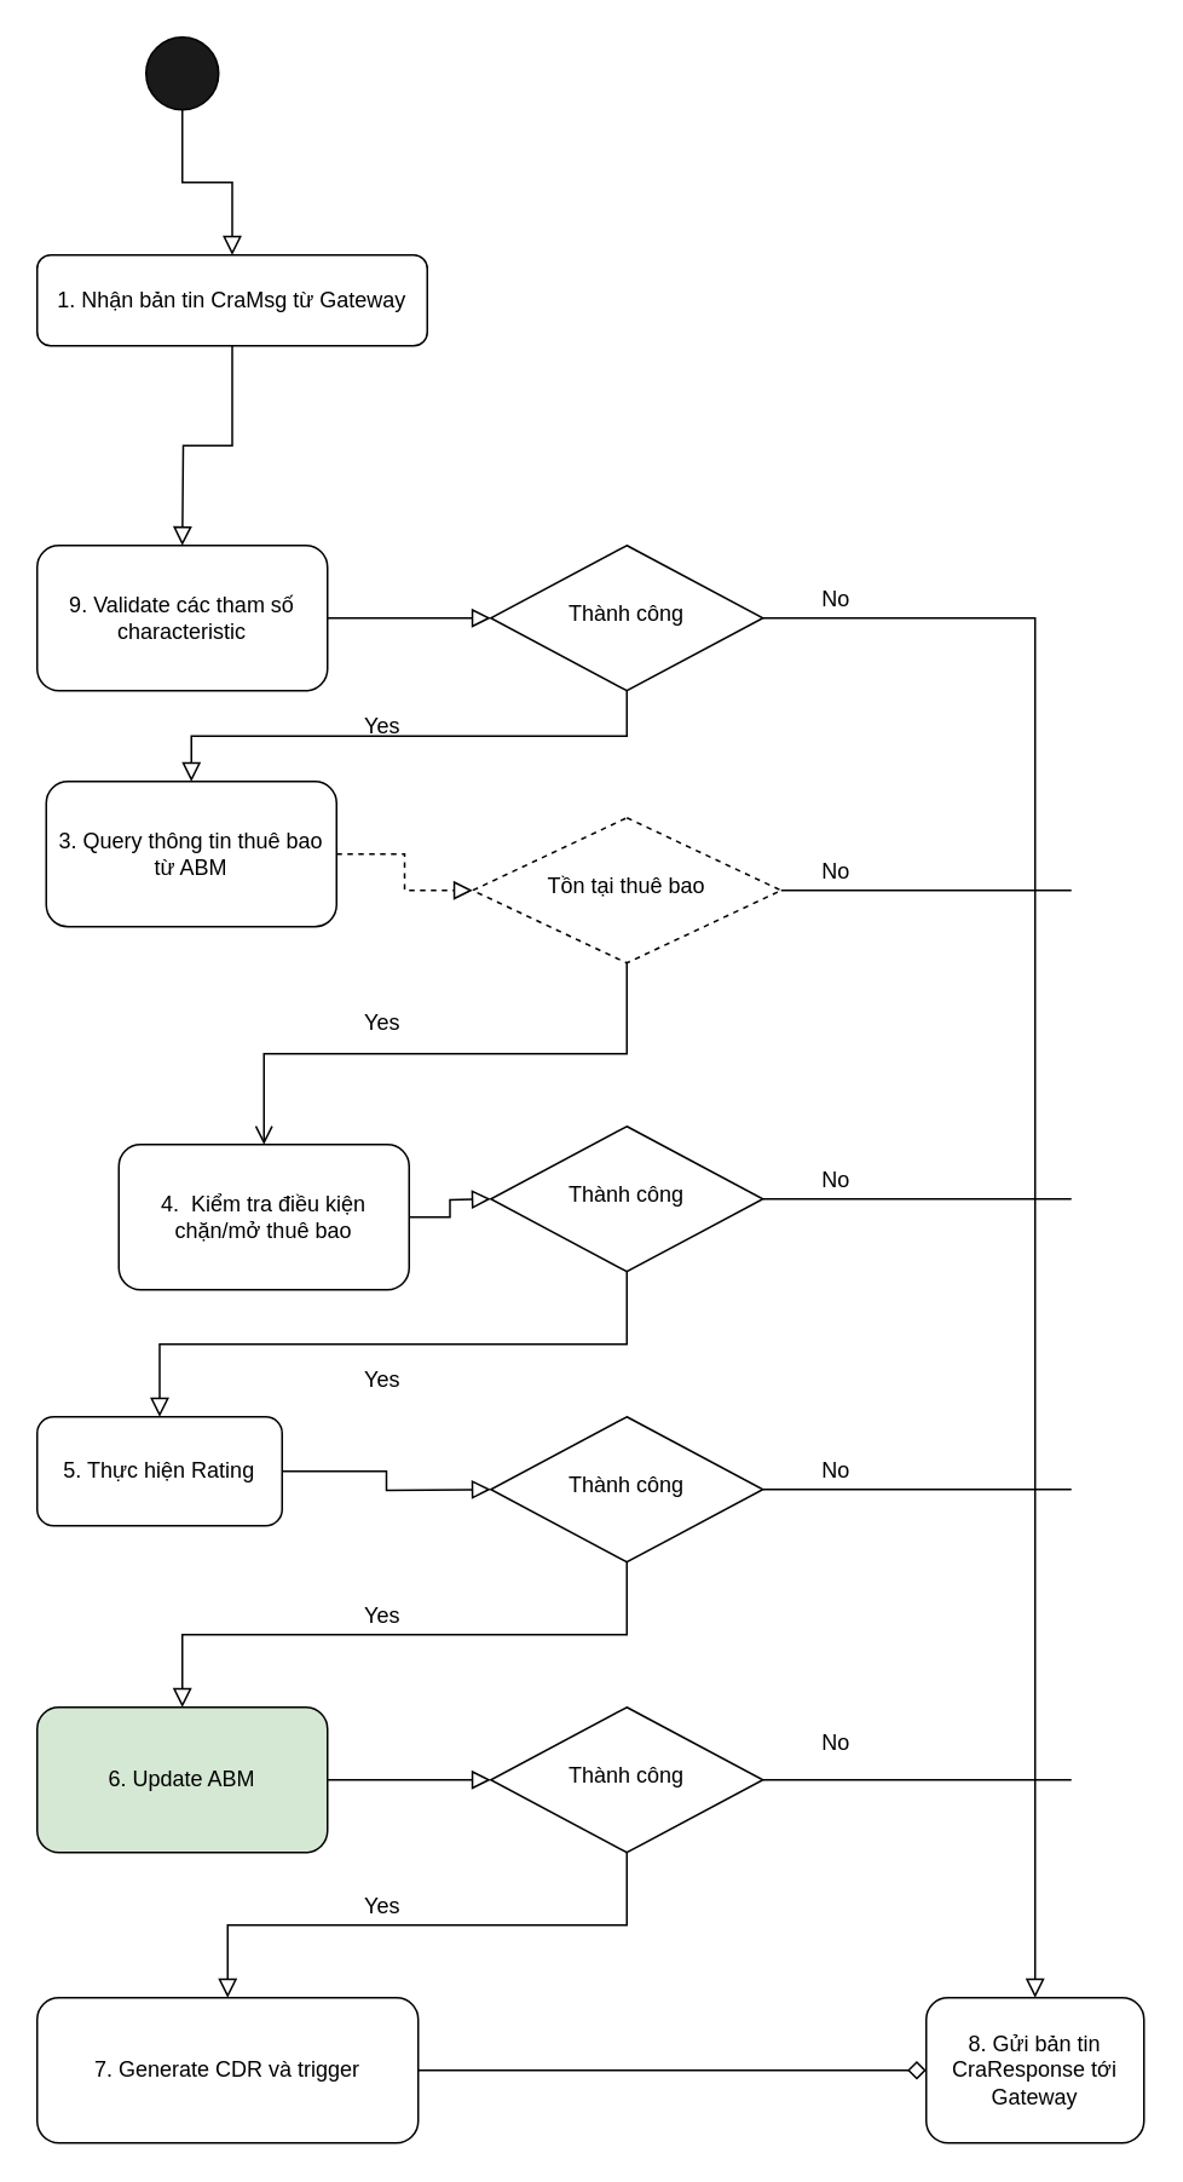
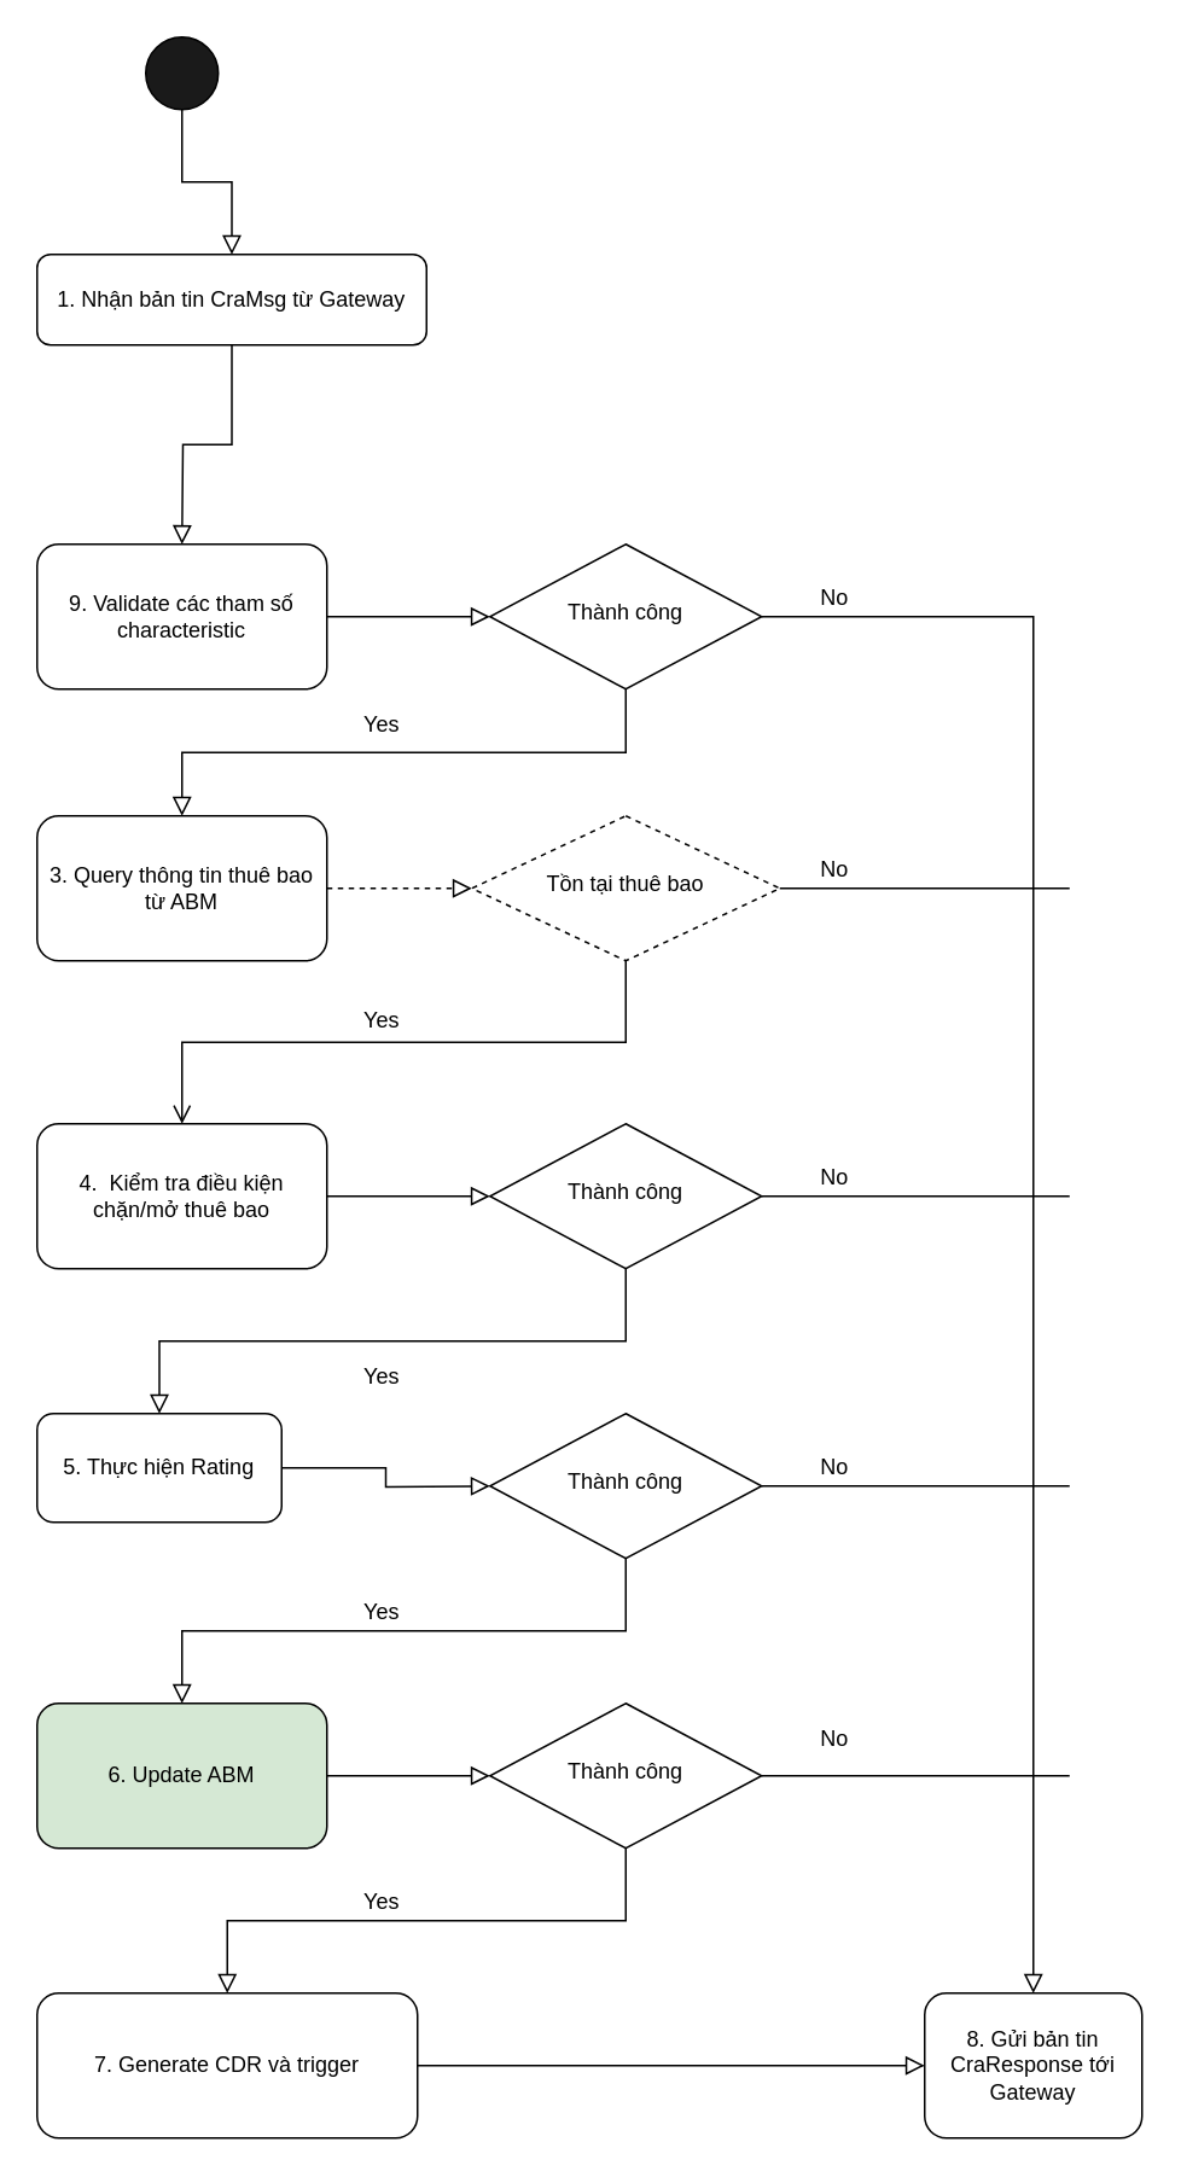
  <mxCell id="0" />
  <mxCell id="1" parent="0" />
  <mxCell id="2" value="" style="rounded=0;html=1;jettySize=auto;orthogonalLoop=1;fontSize=11;endArrow=block;endFill=0;endSize=8;strokeWidth=1;shadow=0;labelBackgroundColor=none;edgeStyle=orthogonalEdgeStyle;" parent="1" source="3" edge="1"><mxGeometry relative="1" as="geometry"><mxPoint x="100" y="300" as="targetPoint" /></mxGeometry></mxCell>
  <mxCell id="3" value="1. Nhận bản tin CraMsg từ Gateway" style="rounded=1;whiteSpace=wrap;html=1;fontSize=12;glass=0;strokeWidth=1;shadow=0;" parent="1" vertex="1"><mxGeometry x="20" y="140" width="215" height="50" as="geometry" /></mxCell>
  <mxCell id="4" value="9. Validate các tham số characteristic" style="rounded=1;whiteSpace=wrap;html=1;fontSize=12;glass=0;strokeWidth=1;shadow=0;" vertex="1" parent="1"><mxGeometry x="20" y="300" width="160" height="80" as="geometry" /></mxCell>
- <mxCell id="5" value="3. Query thông tin thuê bao từ ABM" style="rounded=1;whiteSpace=wrap;html=1;fontSize=12;glass=0;strokeWidth=1;shadow=0;" vertex="1" parent="1"><mxGeometry x="25" y="430" width="160" height="80" as="geometry" /></mxCell>
+ <mxCell id="5" value="3. Query thông tin thuê bao từ ABM" style="rounded=1;whiteSpace=wrap;html=1;fontSize=12;glass=0;strokeWidth=1;shadow=0;" vertex="1" parent="1"><mxGeometry x="20" y="450" width="160" height="80" as="geometry" /></mxCell>
  <mxCell id="6" value="5. Thực hiện Rating" style="rounded=1;whiteSpace=wrap;html=1;fontSize=12;glass=0;strokeWidth=1;shadow=0;" vertex="1" parent="1"><mxGeometry x="20" y="780" width="135" height="60" as="geometry" /></mxCell>
  <mxCell id="7" value="6. Update ABM" style="rounded=1;whiteSpace=wrap;html=1;fontSize=12;glass=0;strokeWidth=1;shadow=0;fillColor=#d5e8d4;" vertex="1" parent="1"><mxGeometry x="20" y="940" width="160" height="80" as="geometry" /></mxCell>
  <mxCell id="8" value="7. Generate CDR và trigger" style="rounded=1;whiteSpace=wrap;html=1;fontSize=12;glass=0;strokeWidth=1;shadow=0;" vertex="1" parent="1"><mxGeometry x="20" y="1100" width="210" height="80" as="geometry" /></mxCell>
  <mxCell id="9" value="" style="rounded=0;html=1;jettySize=auto;orthogonalLoop=1;fontSize=11;endArrow=block;endFill=0;endSize=8;strokeWidth=1;shadow=0;labelBackgroundColor=none;edgeStyle=orthogonalEdgeStyle;entryX=0.5;entryY=0;entryDx=0;entryDy=0;exitX=0.5;exitY=1;exitDx=0;exitDy=0;" edge="1" parent="1" source="13" target="5"><mxGeometry relative="1" as="geometry"><mxPoint x="100" y="380" as="sourcePoint" /><mxPoint x="110" y="310" as="targetPoint" /></mxGeometry></mxCell>
  <mxCell id="10" value="" style="rounded=0;html=1;jettySize=auto;orthogonalLoop=1;fontSize=11;endArrow=open;endFill=0;endSize=8;strokeWidth=1;shadow=0;labelBackgroundColor=none;edgeStyle=orthogonalEdgeStyle;exitX=0.5;exitY=1;exitDx=0;exitDy=0;" edge="1" parent="1" source="15" target="35"><mxGeometry relative="1" as="geometry"><mxPoint x="345" y="540" as="sourcePoint" /><mxPoint x="110" y="470" as="targetPoint" /></mxGeometry></mxCell>
  <mxCell id="11" value="" style="rounded=0;html=1;jettySize=auto;orthogonalLoop=1;fontSize=11;endArrow=block;endFill=0;endSize=8;strokeWidth=1;shadow=0;labelBackgroundColor=none;edgeStyle=orthogonalEdgeStyle;entryX=0.5;entryY=0;entryDx=0;entryDy=0;exitX=0.5;exitY=1;exitDx=0;exitDy=0;" edge="1" parent="1" source="18" target="7"><mxGeometry relative="1" as="geometry"><mxPoint x="110" y="710" as="sourcePoint" /><mxPoint x="110" y="790" as="targetPoint" /></mxGeometry></mxCell>
  <mxCell id="12" value="" style="rounded=0;html=1;jettySize=auto;orthogonalLoop=1;fontSize=11;endArrow=block;endFill=0;endSize=8;strokeWidth=1;shadow=0;labelBackgroundColor=none;edgeStyle=orthogonalEdgeStyle;entryX=0.5;entryY=0;entryDx=0;entryDy=0;exitX=0.5;exitY=1;exitDx=0;exitDy=0;" edge="1" parent="1" source="21" target="8"><mxGeometry relative="1" as="geometry"><mxPoint x="340" y="1030" as="sourcePoint" /><mxPoint x="110" y="950" as="targetPoint" /></mxGeometry></mxCell>
  <mxCell id="13" value="Thành công" style="rhombus;whiteSpace=wrap;html=1;shadow=0;fontFamily=Helvetica;fontSize=12;align=center;strokeWidth=1;spacing=6;spacingTop=-4;" vertex="1" parent="1"><mxGeometry x="270" y="300" width="150" height="80" as="geometry" /></mxCell>
  <mxCell id="14" value="" style="rounded=0;html=1;jettySize=auto;orthogonalLoop=1;fontSize=11;endArrow=block;endFill=0;endSize=8;strokeWidth=1;shadow=0;labelBackgroundColor=none;edgeStyle=orthogonalEdgeStyle;entryX=0;entryY=0.5;entryDx=0;entryDy=0;exitX=1;exitY=0.5;exitDx=0;exitDy=0;" edge="1" parent="1" source="4" target="13"><mxGeometry relative="1" as="geometry"><mxPoint x="110" y="230" as="sourcePoint" /><mxPoint x="110" y="310" as="targetPoint" /></mxGeometry></mxCell>
  <mxCell id="15" value="Tồn tại thuê bao" style="rhombus;whiteSpace=wrap;html=1;shadow=0;fontFamily=Helvetica;fontSize=12;align=center;strokeWidth=1;spacing=6;spacingTop=-4;dashed=1;" vertex="1" parent="1"><mxGeometry x="260" y="450" width="170" height="80" as="geometry" /></mxCell>
  <mxCell id="16" value="" style="rounded=0;html=1;jettySize=auto;orthogonalLoop=1;fontSize=11;endArrow=block;endFill=0;endSize=8;strokeWidth=1;shadow=0;labelBackgroundColor=none;edgeStyle=orthogonalEdgeStyle;entryX=0;entryY=0.5;entryDx=0;entryDy=0;exitX=1;exitY=0.5;exitDx=0;exitDy=0;dashed=1;" edge="1" parent="1" source="5" target="15"><mxGeometry relative="1" as="geometry"><mxPoint x="190" y="350" as="sourcePoint" /><mxPoint x="280" y="350" as="targetPoint" /></mxGeometry></mxCell>
  <mxCell id="17" value="Yes" style="text;html=1;align=center;verticalAlign=middle;resizable=0;points=[];autosize=1;strokeColor=none;" vertex="1" parent="1"><mxGeometry x="190" y="390" width="40" height="20" as="geometry" /></mxCell>
  <mxCell id="18" value="Thành công" style="rhombus;whiteSpace=wrap;html=1;shadow=0;fontFamily=Helvetica;fontSize=12;align=center;strokeWidth=1;spacing=6;spacingTop=-4;" vertex="1" parent="1"><mxGeometry x="270" y="780" width="150" height="80" as="geometry" /></mxCell>
  <mxCell id="19" value="Yes" style="text;html=1;align=center;verticalAlign=middle;resizable=0;points=[];autosize=1;strokeColor=none;" vertex="1" parent="1"><mxGeometry x="190" y="553" width="40" height="20" as="geometry" /></mxCell>
  <mxCell id="20" value="" style="rounded=0;html=1;jettySize=auto;orthogonalLoop=1;fontSize=11;endArrow=block;endFill=0;endSize=8;strokeWidth=1;shadow=0;labelBackgroundColor=none;edgeStyle=orthogonalEdgeStyle;exitX=1;exitY=0.5;exitDx=0;exitDy=0;" edge="1" parent="1" source="6"><mxGeometry relative="1" as="geometry"><mxPoint x="190" y="670" as="sourcePoint" /><mxPoint x="270" y="820" as="targetPoint" /></mxGeometry></mxCell>
  <mxCell id="21" value="Thành công" style="rhombus;whiteSpace=wrap;html=1;shadow=0;fontFamily=Helvetica;fontSize=12;align=center;strokeWidth=1;spacing=6;spacingTop=-4;" vertex="1" parent="1"><mxGeometry x="270" y="940" width="150" height="80" as="geometry" /></mxCell>
  <mxCell id="22" value="" style="rounded=0;html=1;jettySize=auto;orthogonalLoop=1;fontSize=11;endArrow=block;endFill=0;endSize=8;strokeWidth=1;shadow=0;labelBackgroundColor=none;edgeStyle=orthogonalEdgeStyle;exitX=1;exitY=0.5;exitDx=0;exitDy=0;entryX=0;entryY=0.5;entryDx=0;entryDy=0;" edge="1" parent="1" source="7" target="21"><mxGeometry relative="1" as="geometry"><mxPoint x="190" y="830" as="sourcePoint" /><mxPoint x="280" y="830" as="targetPoint" /></mxGeometry></mxCell>
  <mxCell id="23" value="8. Gửi bản tin CraResponse tới Gateway" style="rounded=1;whiteSpace=wrap;html=1;fontSize=12;glass=0;strokeWidth=1;shadow=0;" vertex="1" parent="1"><mxGeometry x="510" y="1100" width="120" height="80" as="geometry" /></mxCell>
  <mxCell id="24" value="Yes" style="text;html=1;align=center;verticalAlign=middle;resizable=0;points=[];autosize=1;strokeColor=none;" vertex="1" parent="1"><mxGeometry x="190" y="880" width="40" height="20" as="geometry" /></mxCell>
  <mxCell id="25" value="Yes" style="text;html=1;align=center;verticalAlign=middle;resizable=0;points=[];autosize=1;strokeColor=none;" vertex="1" parent="1"><mxGeometry x="190" y="1040" width="40" height="20" as="geometry" /></mxCell>
  <mxCell id="26" value="" style="rounded=0;html=1;jettySize=auto;orthogonalLoop=1;fontSize=11;endArrow=block;endFill=0;endSize=8;strokeWidth=1;shadow=0;labelBackgroundColor=none;edgeStyle=orthogonalEdgeStyle;exitX=1;exitY=0.5;exitDx=0;exitDy=0;" edge="1" parent="1" source="13" target="23"><mxGeometry relative="1" as="geometry"><mxPoint x="190" y="350" as="sourcePoint" /><mxPoint x="280" y="350" as="targetPoint" /></mxGeometry></mxCell>
  <mxCell id="27" value="" style="endArrow=none;html=1;exitX=1;exitY=0.5;exitDx=0;exitDy=0;" edge="1" parent="1" source="15"><mxGeometry width="50" height="50" relative="1" as="geometry"><mxPoint x="270" y="640" as="sourcePoint" /><mxPoint x="590" y="490" as="targetPoint" /></mxGeometry></mxCell>
  <mxCell id="28" value="" style="endArrow=none;html=1;" edge="1" parent="1"><mxGeometry width="50" height="50" relative="1" as="geometry"><mxPoint x="420" y="660" as="sourcePoint" /><mxPoint x="590" y="660" as="targetPoint" /></mxGeometry></mxCell>
  <mxCell id="29" value="" style="endArrow=none;html=1;exitX=1;exitY=0.5;exitDx=0;exitDy=0;" edge="1" parent="1" source="21"><mxGeometry width="50" height="50" relative="1" as="geometry"><mxPoint x="430" y="670" as="sourcePoint" /><mxPoint x="590" y="980" as="targetPoint" /></mxGeometry></mxCell>
  <mxCell id="30" value="No" style="text;html=1;align=center;verticalAlign=middle;resizable=0;points=[];autosize=1;strokeColor=none;" vertex="1" parent="1"><mxGeometry x="445" y="320" width="30" height="20" as="geometry" /></mxCell>
  <mxCell id="31" value="No" style="text;html=1;align=center;verticalAlign=middle;resizable=0;points=[];autosize=1;strokeColor=none;" vertex="1" parent="1"><mxGeometry x="445" y="470" width="30" height="20" as="geometry" /></mxCell>
  <mxCell id="32" value="No" style="text;html=1;align=center;verticalAlign=middle;resizable=0;points=[];autosize=1;strokeColor=none;" vertex="1" parent="1"><mxGeometry x="445" y="640" width="30" height="20" as="geometry" /></mxCell>
  <mxCell id="33" value="No" style="text;html=1;align=center;verticalAlign=middle;resizable=0;points=[];autosize=1;strokeColor=none;" vertex="1" parent="1"><mxGeometry x="445" y="800" width="30" height="20" as="geometry" /></mxCell>
- <mxCell id="34" value="" style="rounded=0;html=1;jettySize=auto;orthogonalLoop=1;fontSize=11;endArrow=diamond;endFill=0;endSize=8;strokeWidth=1;shadow=0;labelBackgroundColor=none;edgeStyle=orthogonalEdgeStyle;exitX=1;exitY=0.5;exitDx=0;exitDy=0;entryX=0;entryY=0.5;entryDx=0;entryDy=0;" edge="1" parent="1" source="8" target="23"><mxGeometry relative="1" as="geometry"><mxPoint x="190" y="860" as="sourcePoint" /><mxPoint x="420" y="1120" as="targetPoint" /></mxGeometry></mxCell>
- <mxCell id="35" value="4.&amp;nbsp; Kiểm tra điều kiện chặn/mở thuê bao" style="rounded=1;whiteSpace=wrap;html=1;fontSize=12;glass=0;strokeWidth=1;shadow=0;" vertex="1" parent="1"><mxGeometry x="65" y="630" width="160" height="80" as="geometry" /></mxCell>
+ <mxCell id="34" value="" style="rounded=0;html=1;jettySize=auto;orthogonalLoop=1;fontSize=11;endArrow=block;endFill=0;endSize=8;strokeWidth=1;shadow=0;labelBackgroundColor=none;edgeStyle=orthogonalEdgeStyle;exitX=1;exitY=0.5;exitDx=0;exitDy=0;entryX=0;entryY=0.5;entryDx=0;entryDy=0;" edge="1" parent="1" source="8" target="23"><mxGeometry relative="1" as="geometry"><mxPoint x="190" y="860" as="sourcePoint" /><mxPoint x="420" y="1120" as="targetPoint" /></mxGeometry></mxCell>
+ <mxCell id="35" value="4.&amp;nbsp; Kiểm tra điều kiện chặn/mở thuê bao" style="rounded=1;whiteSpace=wrap;html=1;fontSize=12;glass=0;strokeWidth=1;shadow=0;" vertex="1" parent="1"><mxGeometry x="20" y="620" width="160" height="80" as="geometry" /></mxCell>
  <mxCell id="36" value="Thành công" style="rhombus;whiteSpace=wrap;html=1;shadow=0;fontFamily=Helvetica;fontSize=12;align=center;strokeWidth=1;spacing=6;spacingTop=-4;" vertex="1" parent="1"><mxGeometry x="270" y="620" width="150" height="80" as="geometry" /></mxCell>
  <mxCell id="37" value="" style="rounded=0;html=1;jettySize=auto;orthogonalLoop=1;fontSize=11;endArrow=block;endFill=0;endSize=8;strokeWidth=1;shadow=0;labelBackgroundColor=none;edgeStyle=orthogonalEdgeStyle;exitX=1;exitY=0.5;exitDx=0;exitDy=0;" edge="1" parent="1" source="35"><mxGeometry relative="1" as="geometry"><mxPoint x="190" y="510" as="sourcePoint" /><mxPoint x="270" y="660" as="targetPoint" /></mxGeometry></mxCell>
  <mxCell id="38" value="Yes" style="text;html=1;align=center;verticalAlign=middle;resizable=0;points=[];autosize=1;strokeColor=none;" vertex="1" parent="1"><mxGeometry x="190" y="750" width="40" height="20" as="geometry" /></mxCell>
  <mxCell id="39" value="" style="rounded=0;html=1;jettySize=auto;orthogonalLoop=1;fontSize=11;endArrow=block;endFill=0;endSize=8;strokeWidth=1;shadow=0;labelBackgroundColor=none;edgeStyle=orthogonalEdgeStyle;exitX=0.5;exitY=1;exitDx=0;exitDy=0;entryX=0.5;entryY=0;entryDx=0;entryDy=0;" edge="1" parent="1" source="36" target="6"><mxGeometry relative="1" as="geometry"><mxPoint x="355" y="540" as="sourcePoint" /><mxPoint x="110" y="630" as="targetPoint" /></mxGeometry></mxCell>
  <mxCell id="40" value="" style="endArrow=none;html=1;exitX=1;exitY=0.5;exitDx=0;exitDy=0;" edge="1" parent="1" source="18"><mxGeometry width="50" height="50" relative="1" as="geometry"><mxPoint x="430" y="990" as="sourcePoint" /><mxPoint x="590" y="820" as="targetPoint" /></mxGeometry></mxCell>
  <mxCell id="41" value="No" style="text;html=1;align=center;verticalAlign=middle;resizable=0;points=[];autosize=1;strokeColor=none;" vertex="1" parent="1"><mxGeometry x="445" y="950" width="30" height="20" as="geometry" /></mxCell>
  <mxCell id="42" value="" style="ellipse;whiteSpace=wrap;html=1;aspect=fixed;fillColor=#1A1A1A;" vertex="1" parent="1"><mxGeometry x="80" y="20" width="40" height="40" as="geometry" /></mxCell>
  <mxCell id="43" value="" style="rounded=0;html=1;jettySize=auto;orthogonalLoop=1;fontSize=11;endArrow=block;endFill=0;endSize=8;strokeWidth=1;shadow=0;labelBackgroundColor=none;edgeStyle=orthogonalEdgeStyle;exitX=0.5;exitY=1;exitDx=0;exitDy=0;entryX=0.5;entryY=0;entryDx=0;entryDy=0;" edge="1" parent="1" source="42" target="3"><mxGeometry relative="1" as="geometry"><mxPoint x="110" y="230" as="sourcePoint" /><mxPoint x="90" y="140" as="targetPoint" /></mxGeometry></mxCell>
